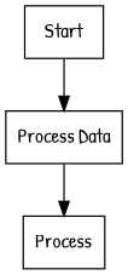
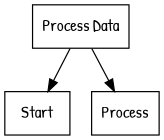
  digraph {
    fontname="Patrick Hand"
    rankdir=TB
    node [fontname="Patrick Hand" shape=box]
    edge [fontname="Patrick Hand"]
    n1 [label=Start]
    n2 [label="Process Data"]
    n3 [label=Process]
-   n1 -> n2
+   n2 -> n1
    n2 -> n3
  }
